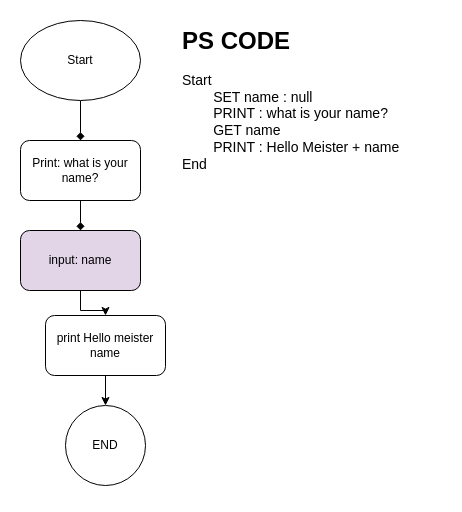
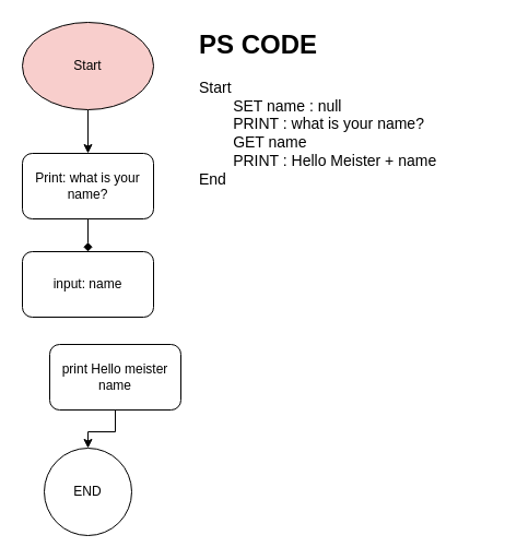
  <mxCell id="0" />
  <mxCell id="1" parent="0" />
- <mxCell id="2" value="" style="edgeStyle=orthogonalEdgeStyle;rounded=0;orthogonalLoop=1;jettySize=auto;html=1;endArrow=diamond;" edge="1" parent="1" source="3" target="5"><mxGeometry relative="1" as="geometry" /></mxCell>
- <mxCell id="3" value="Start" style="ellipse;whiteSpace=wrap;html=1;" vertex="1" parent="1"><mxGeometry x="20" y="20" width="120" height="80" as="geometry" /></mxCell>
+ <mxCell id="2" value="" style="edgeStyle=orthogonalEdgeStyle;rounded=0;orthogonalLoop=1;jettySize=auto;html=1;" edge="1" parent="1" source="3" target="5"><mxGeometry relative="1" as="geometry" /></mxCell>
+ <mxCell id="3" value="Start" style="ellipse;whiteSpace=wrap;html=1;fillColor=#f8cecc;" vertex="1" parent="1"><mxGeometry x="20" y="20" width="120" height="80" as="geometry" /></mxCell>
  <mxCell id="4" value="" style="edgeStyle=orthogonalEdgeStyle;rounded=0;orthogonalLoop=1;jettySize=auto;html=1;endArrow=diamond;" edge="1" parent="1" source="5" target="7"><mxGeometry relative="1" as="geometry" /></mxCell>
  <mxCell id="5" value="Print: what is your name?" style="rounded=1;whiteSpace=wrap;html=1;" vertex="1" parent="1"><mxGeometry x="20" y="140" width="120" height="60" as="geometry" /></mxCell>
- <mxCell id="6" value="" style="edgeStyle=orthogonalEdgeStyle;rounded=0;orthogonalLoop=1;jettySize=auto;html=1;" edge="1" parent="1" source="7" target="9"><mxGeometry relative="1" as="geometry" /></mxCell>
- <mxCell id="7" value="input: name" style="rounded=1;whiteSpace=wrap;html=1;fillColor=#e1d5e7;" vertex="1" parent="1"><mxGeometry x="20" y="230" width="120" height="60" as="geometry" /></mxCell>
+ <mxCell id="7" value="input: name" style="rounded=1;whiteSpace=wrap;html=1;" vertex="1" parent="1"><mxGeometry x="20" y="230" width="120" height="60" as="geometry" /></mxCell>
  <mxCell id="8" value="" style="edgeStyle=orthogonalEdgeStyle;rounded=0;orthogonalLoop=1;jettySize=auto;html=1;" edge="1" parent="1" source="9" target="10"><mxGeometry relative="1" as="geometry" /></mxCell>
  <mxCell id="9" value="print Hello meister name" style="rounded=1;whiteSpace=wrap;html=1;" vertex="1" parent="1"><mxGeometry x="45" y="315" width="120" height="60" as="geometry" /></mxCell>
- <mxCell id="10" value="END" style="ellipse;whiteSpace=wrap;html=1;aspect=fixed;" vertex="1" parent="1"><mxGeometry x="65" y="405" width="80" height="80" as="geometry" /></mxCell>
+ <mxCell id="10" value="END" style="ellipse;whiteSpace=wrap;html=1;aspect=fixed;" vertex="1" parent="1"><mxGeometry x="40" y="410" width="80" height="80" as="geometry" /></mxCell>
  <mxCell id="11" value="&lt;h1 style=&quot;margin-top: 0px;&quot;&gt;&lt;span style=&quot;background-color: transparent; color: light-dark(rgb(0, 0, 0), rgb(255, 255, 255));&quot;&gt;PS CODE&lt;/span&gt;&lt;/h1&gt;&lt;div&gt;&lt;font style=&quot;font-size: 14px;&quot;&gt;Start&lt;/font&gt;&lt;/div&gt;&lt;div&gt;&lt;font style=&quot;font-size: 14px;&quot;&gt;&lt;span style=&quot;white-space: pre;&quot;&gt;&#09;&lt;/span&gt;SET name : null&lt;br&gt;&lt;/font&gt;&lt;/div&gt;&lt;div&gt;&lt;font style=&quot;font-size: 14px;&quot;&gt;&lt;span style=&quot;white-space: pre;&quot;&gt;&#09;&lt;/span&gt;PRINT : what is your name?&lt;br&gt;&lt;/font&gt;&lt;/div&gt;&lt;div&gt;&lt;font style=&quot;font-size: 14px;&quot;&gt;&lt;span style=&quot;white-space: pre;&quot;&gt;&#09;&lt;/span&gt;GET name&lt;br&gt;&lt;/font&gt;&lt;/div&gt;&lt;div&gt;&lt;font style=&quot;font-size: 14px;&quot;&gt;&lt;span style=&quot;white-space: pre;&quot;&gt;&#09;&lt;/span&gt;PRINT : Hello Meister + name&lt;br&gt;&lt;/font&gt;&lt;/div&gt;&lt;div&gt;&lt;font style=&quot;font-size: 14px;&quot;&gt;End&lt;/font&gt;&lt;/div&gt;" style="text;html=1;whiteSpace=wrap;overflow=hidden;rounded=0;" vertex="1" parent="1"><mxGeometry x="180" y="20" width="260" height="190" as="geometry" /></mxCell>
